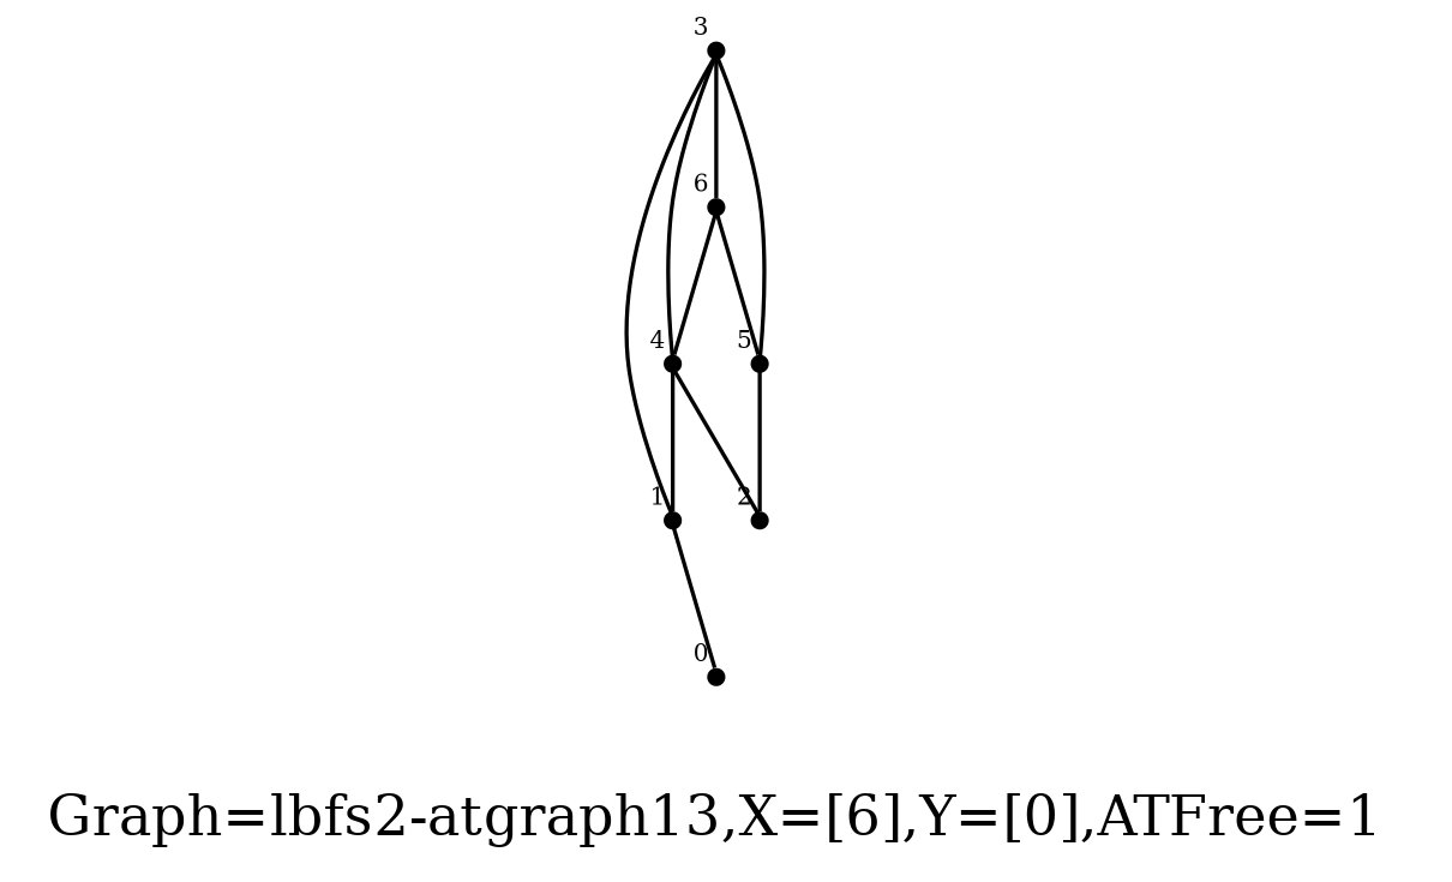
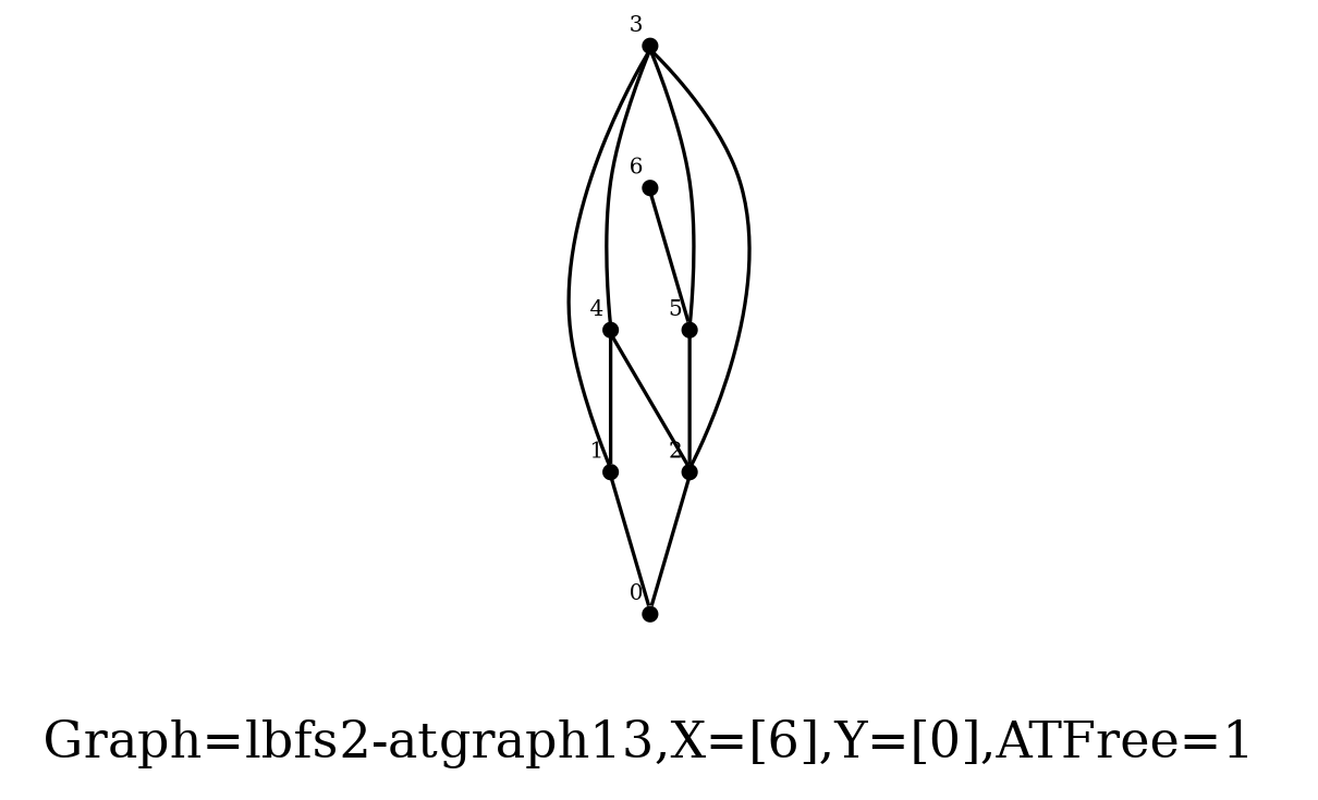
  graph {
    label="Graph=lbfs2-atgraph13,X=[6],Y=[0],ATFree=1 "
    labelloc=bottom
    node [fontsize=6 shape=point]
    0 [xlabel=0]
    1 [xlabel=1]
    2 [xlabel=2]
    3 [xlabel=3]
    4 [xlabel=4]
    5 [xlabel=5]
    6 [xlabel=6]
    1 -- 0
+   2 -- 0
    3 -- 1
-   3 -- 6
+   3 -- 2
    4 -- 1
    4 -- 2
    4 -- 3
    5 -- 2
    5 -- 3
-   6 -- 4
    6 -- 5
  }
